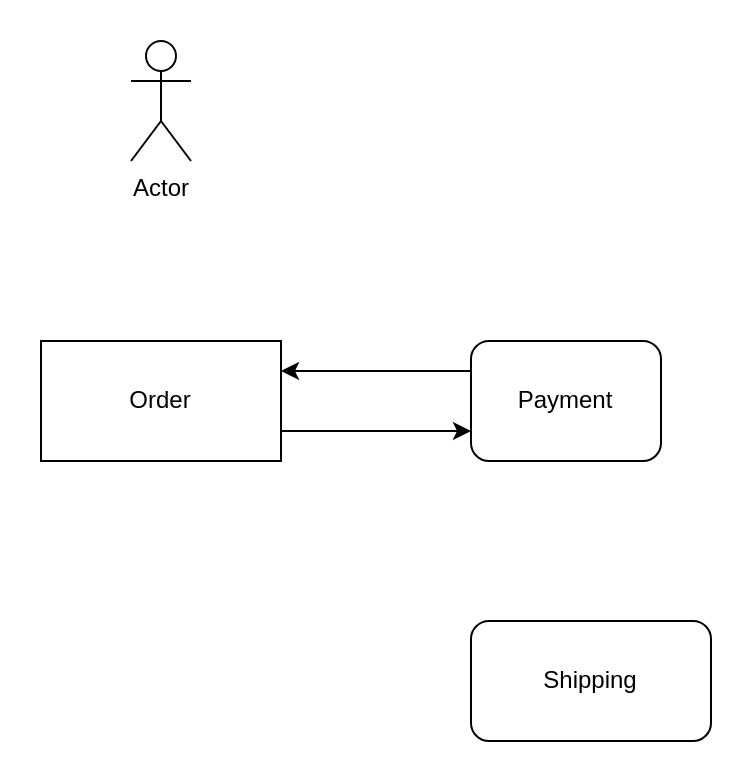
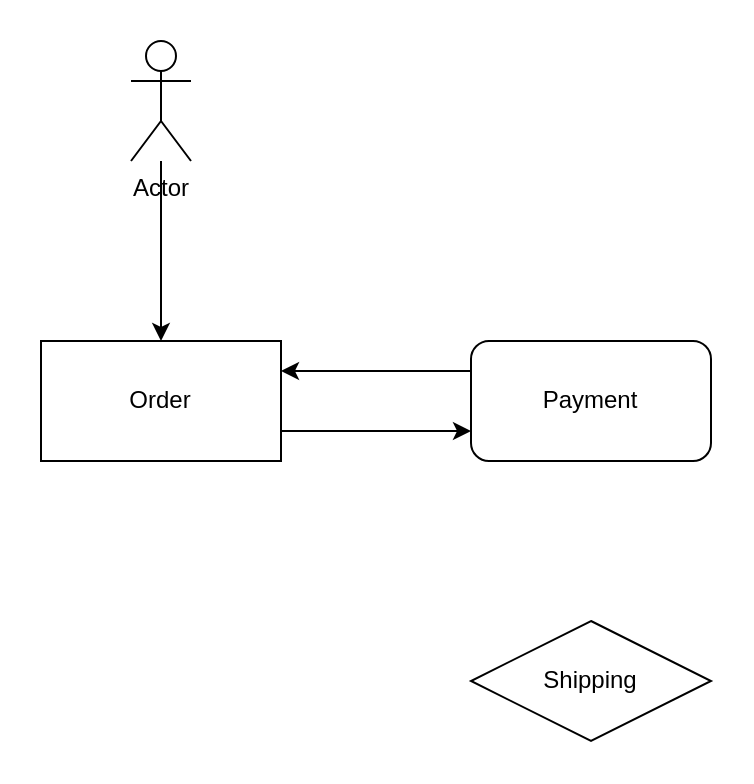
  <mxCell id="0" />
  <mxCell id="1" parent="0" />
+ <mxCell id="2" style="edgeStyle=orthogonalEdgeStyle;rounded=0;orthogonalLoop=1;jettySize=auto;html=1;entryX=0.5;entryY=0;entryDx=0;entryDy=0;" edge="1" parent="1" source="3" target="5"><mxGeometry relative="1" as="geometry" /></mxCell>
  <mxCell id="3" value="Actor" style="shape=umlActor;verticalLabelPosition=bottom;verticalAlign=top;html=1;outlineConnect=0;" vertex="1" parent="1"><mxGeometry x="65" y="20" width="30" height="60" as="geometry" /></mxCell>
  <mxCell id="4" style="edgeStyle=orthogonalEdgeStyle;rounded=0;orthogonalLoop=1;jettySize=auto;html=1;exitX=1;exitY=0.75;exitDx=0;exitDy=0;entryX=0;entryY=0.75;entryDx=0;entryDy=0;" edge="1" parent="1" source="5" target="7"><mxGeometry relative="1" as="geometry" /></mxCell>
  <mxCell id="5" value="Order" style="whiteSpace=wrap;html=1;rounded=0;" vertex="1" parent="1"><mxGeometry x="20" y="170" width="120" height="60" as="geometry" /></mxCell>
  <mxCell id="6" style="edgeStyle=orthogonalEdgeStyle;rounded=0;orthogonalLoop=1;jettySize=auto;html=1;exitX=0;exitY=0.25;exitDx=0;exitDy=0;entryX=1;entryY=0.25;entryDx=0;entryDy=0;" edge="1" parent="1" source="7" target="5"><mxGeometry relative="1" as="geometry" /></mxCell>
- <mxCell id="7" value="Payment" style="rounded=1;whiteSpace=wrap;html=1;" vertex="1" parent="1"><mxGeometry x="235" y="170" width="95" height="60" as="geometry" /></mxCell>
- <mxCell id="8" value="Shipping" style="whiteSpace=wrap;html=1;rounded=1;" vertex="1" parent="1"><mxGeometry x="235" y="310" width="120" height="60" as="geometry" /></mxCell>
+ <mxCell id="7" value="Payment" style="rounded=1;whiteSpace=wrap;html=1;" vertex="1" parent="1"><mxGeometry x="235" y="170" width="120" height="60" as="geometry" /></mxCell>
+ <mxCell id="8" value="Shipping" style="rhombus;whiteSpace=wrap;html=1;" vertex="1" parent="1"><mxGeometry x="235" y="310" width="120" height="60" as="geometry" /></mxCell>
